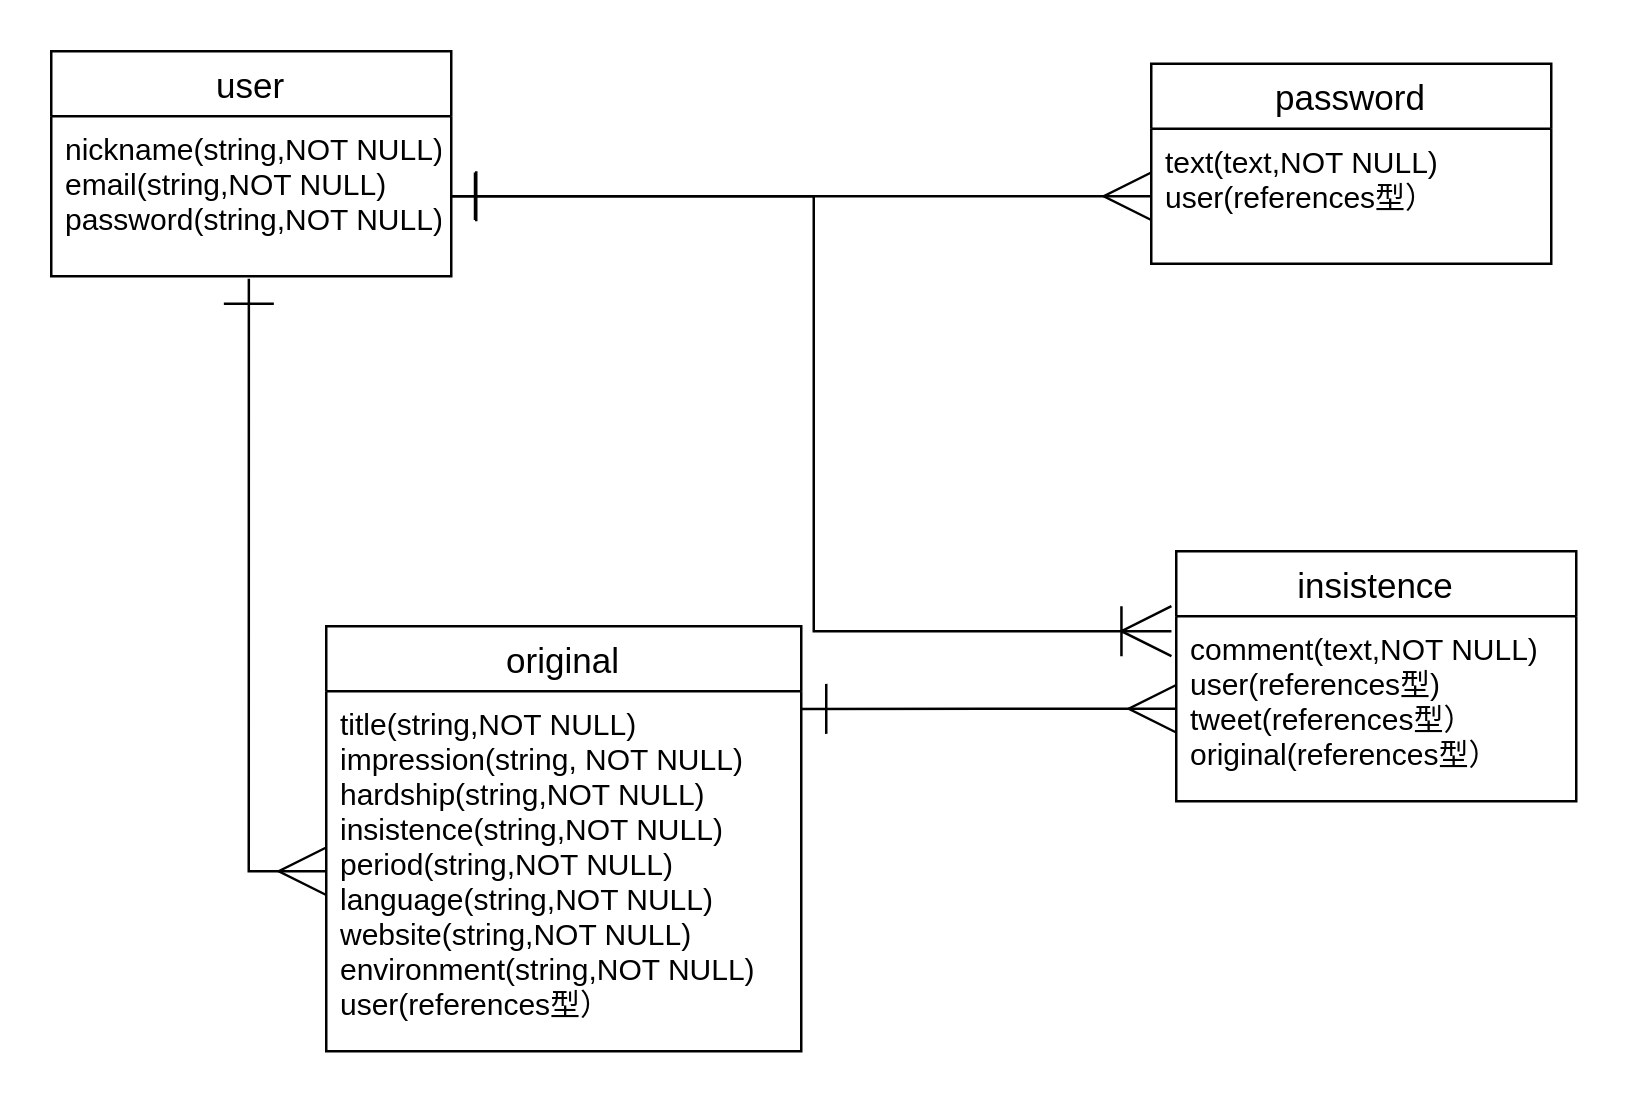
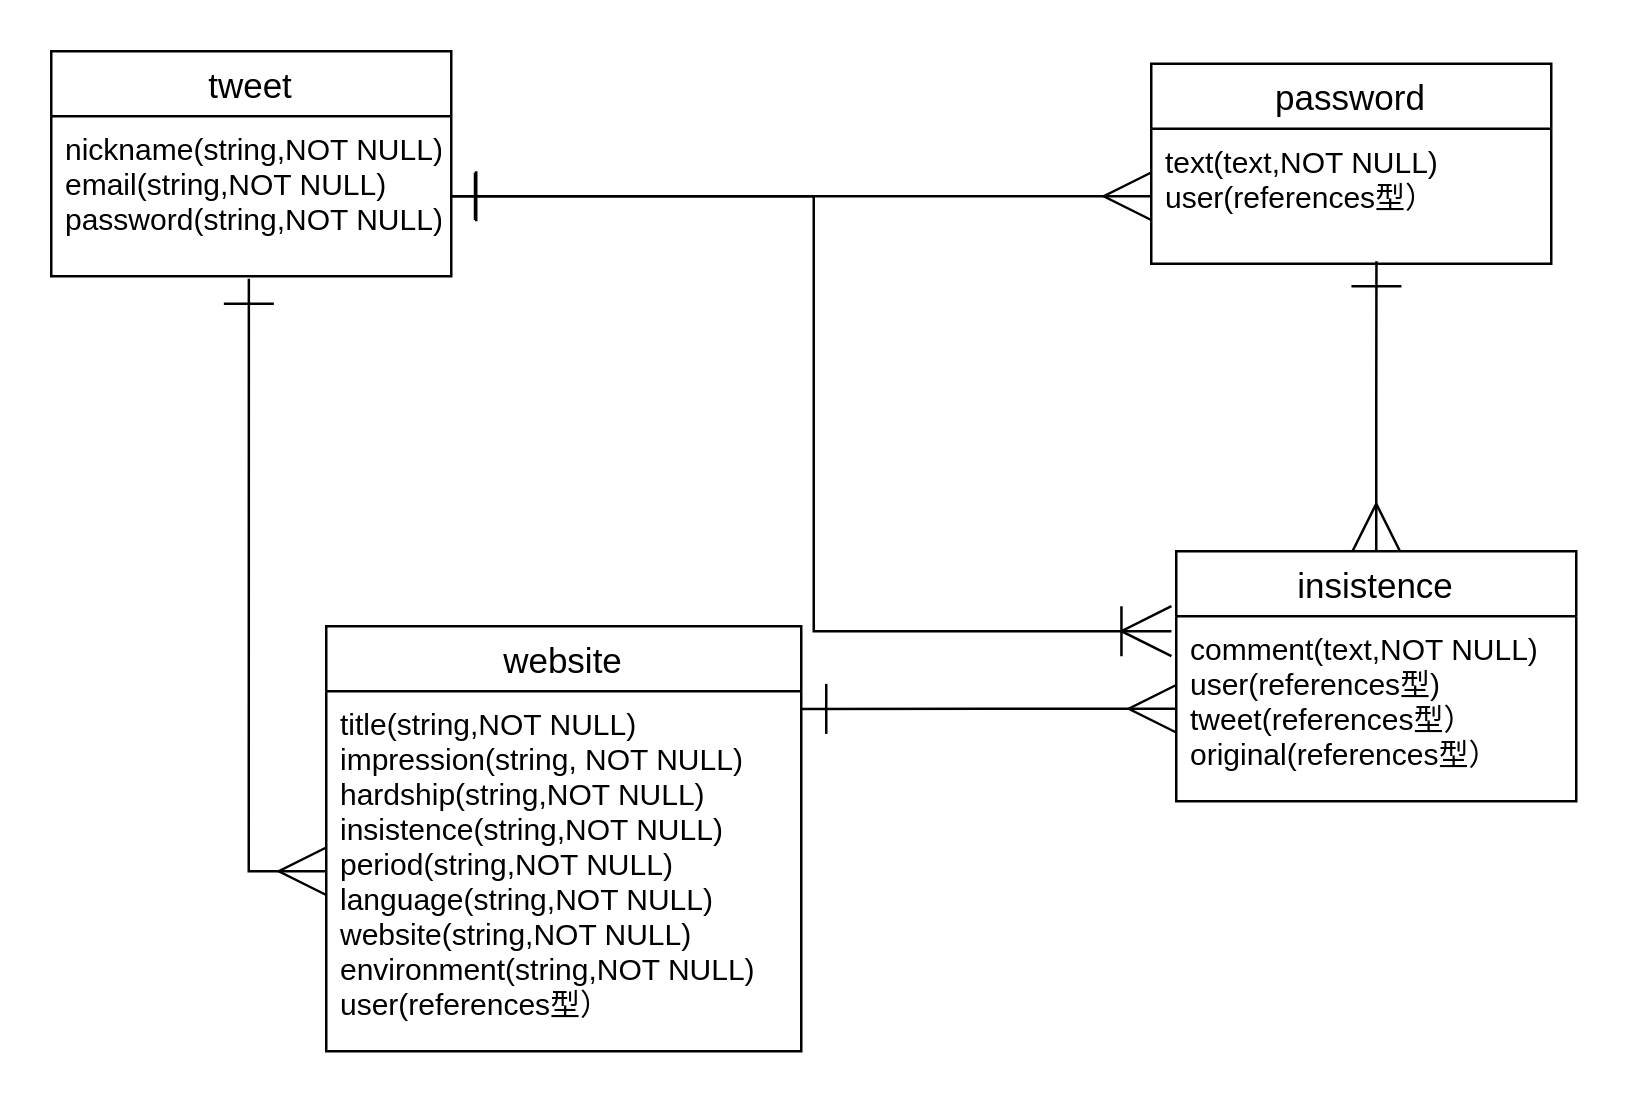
  <mxCell id="0" />
  <mxCell id="1" parent="0" />
- <mxCell id="2" value="user" style="swimlane;fontStyle=0;childLayout=stackLayout;horizontal=1;startSize=26;horizontalStack=0;resizeParent=1;resizeParentMax=0;resizeLast=0;collapsible=1;marginBottom=0;align=center;fontSize=14;" vertex="1" parent="1"><mxGeometry x="20" y="20" width="160" height="90" as="geometry" /></mxCell>
+ <mxCell id="2" value="tweet" style="swimlane;fontStyle=0;childLayout=stackLayout;horizontal=1;startSize=26;horizontalStack=0;resizeParent=1;resizeParentMax=0;resizeLast=0;collapsible=1;marginBottom=0;align=center;fontSize=14;" vertex="1" parent="1"><mxGeometry x="20" y="20" width="160" height="90" as="geometry" /></mxCell>
  <mxCell id="3" value="nickname(string,NOT NULL)&#10;email(string,NOT NULL)&#10;password(string,NOT NULL)&#10;" style="text;strokeColor=none;fillColor=none;spacingLeft=4;spacingRight=4;overflow=hidden;rotatable=0;points=[[0,0.5],[1,0.5]];portConstraint=eastwest;fontSize=12;" vertex="1" parent="2"><mxGeometry y="26" width="160" height="64" as="geometry" /></mxCell>
  <mxCell id="4" value="password" style="swimlane;fontStyle=0;childLayout=stackLayout;horizontal=1;startSize=26;horizontalStack=0;resizeParent=1;resizeParentMax=0;resizeLast=0;collapsible=1;marginBottom=0;align=center;fontSize=14;" vertex="1" parent="1"><mxGeometry x="460" y="25" width="160" height="80" as="geometry" /></mxCell>
  <mxCell id="5" value="text(text,NOT NULL)&#10;user(references型）" style="text;strokeColor=none;fillColor=none;spacingLeft=4;spacingRight=4;overflow=hidden;rotatable=0;points=[[0,0.5],[1,0.5]];portConstraint=eastwest;fontSize=12;" vertex="1" parent="4"><mxGeometry y="26" width="160" height="54" as="geometry" /></mxCell>
+ <mxCell id="6" style="edgeStyle=orthogonalEdgeStyle;rounded=0;orthogonalLoop=1;jettySize=auto;html=1;exitX=0.5;exitY=0;exitDx=0;exitDy=0;entryX=0.563;entryY=0.981;entryDx=0;entryDy=0;entryPerimeter=0;startArrow=ERmany;startFill=0;startSize=17;endArrow=ERone;endFill=0;endSize=18;" edge="1" parent="1" source="7" target="5"><mxGeometry relative="1" as="geometry" /></mxCell>
  <mxCell id="7" value="insistence" style="swimlane;fontStyle=0;childLayout=stackLayout;horizontal=1;startSize=26;horizontalStack=0;resizeParent=1;resizeParentMax=0;resizeLast=0;collapsible=1;marginBottom=0;align=center;fontSize=14;" vertex="1" parent="1"><mxGeometry x="470" y="220" width="160" height="100" as="geometry" /></mxCell>
  <mxCell id="8" value="comment(text,NOT NULL)&#10;user(references型)&#10;tweet(references型）&#10;original(references型）" style="text;strokeColor=none;fillColor=none;spacingLeft=4;spacingRight=4;overflow=hidden;rotatable=0;points=[[0,0.5],[1,0.5]];portConstraint=eastwest;fontSize=12;" vertex="1" parent="7"><mxGeometry y="26" width="160" height="74" as="geometry" /></mxCell>
- <mxCell id="9" value="original" style="swimlane;fontStyle=0;childLayout=stackLayout;horizontal=1;startSize=26;horizontalStack=0;resizeParent=1;resizeParentMax=0;resizeLast=0;collapsible=1;marginBottom=0;align=center;fontSize=14;" vertex="1" parent="1"><mxGeometry x="130" y="250" width="190" height="170" as="geometry" /></mxCell>
+ <mxCell id="9" value="website" style="swimlane;fontStyle=0;childLayout=stackLayout;horizontal=1;startSize=26;horizontalStack=0;resizeParent=1;resizeParentMax=0;resizeLast=0;collapsible=1;marginBottom=0;align=center;fontSize=14;" vertex="1" parent="1"><mxGeometry x="130" y="250" width="190" height="170" as="geometry" /></mxCell>
  <mxCell id="10" value="title(string,NOT NULL)&#10;impression(string, NOT NULL)&#10;hardship(string,NOT NULL)&#10;insistence(string,NOT NULL)&#10;period(string,NOT NULL)&#10;language(string,NOT NULL)&#10;website(string,NOT NULL)&#10;environment(string,NOT NULL)&#10;user(references型）" style="text;strokeColor=none;fillColor=none;spacingLeft=4;spacingRight=4;overflow=hidden;rotatable=0;points=[[0,0.5],[1,0.5]];portConstraint=eastwest;fontSize=12;" vertex="1" parent="9"><mxGeometry y="26" width="190" height="144" as="geometry" /></mxCell>
  <mxCell id="11" style="edgeStyle=orthogonalEdgeStyle;rounded=0;orthogonalLoop=1;jettySize=auto;html=1;exitX=0;exitY=0.5;exitDx=0;exitDy=0;entryX=0.494;entryY=1.016;entryDx=0;entryDy=0;entryPerimeter=0;endArrow=ERone;endFill=0;startArrow=ERmany;startFill=0;endSize=18;startSize=17;" edge="1" parent="1" source="10" target="3"><mxGeometry relative="1" as="geometry" /></mxCell>
  <mxCell id="12" style="edgeStyle=orthogonalEdgeStyle;rounded=0;orthogonalLoop=1;jettySize=auto;html=1;exitX=0;exitY=0.5;exitDx=0;exitDy=0;entryX=1;entryY=0.5;entryDx=0;entryDy=0;startArrow=ERmany;startFill=0;startSize=17;endArrow=ERone;endFill=0;endSize=18;" edge="1" parent="1" source="5" target="3"><mxGeometry relative="1" as="geometry" /></mxCell>
  <mxCell id="13" style="edgeStyle=orthogonalEdgeStyle;rounded=0;orthogonalLoop=1;jettySize=auto;html=1;entryX=-0.012;entryY=0.081;entryDx=0;entryDy=0;entryPerimeter=0;startArrow=ERone;startFill=0;startSize=17;endArrow=ERoneToMany;endFill=0;endSize=18;" edge="1" parent="1" source="3" target="8"><mxGeometry relative="1" as="geometry" /></mxCell>
  <mxCell id="14" style="edgeStyle=orthogonalEdgeStyle;rounded=0;orthogonalLoop=1;jettySize=auto;html=1;exitX=0;exitY=0.5;exitDx=0;exitDy=0;entryX=1;entryY=0.049;entryDx=0;entryDy=0;entryPerimeter=0;startArrow=ERmany;startFill=0;startSize=17;endArrow=ERone;endFill=0;endSize=18;" edge="1" parent="1" source="8" target="10"><mxGeometry relative="1" as="geometry" /></mxCell>
